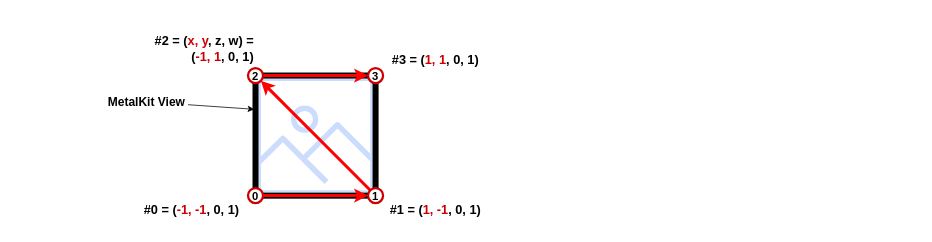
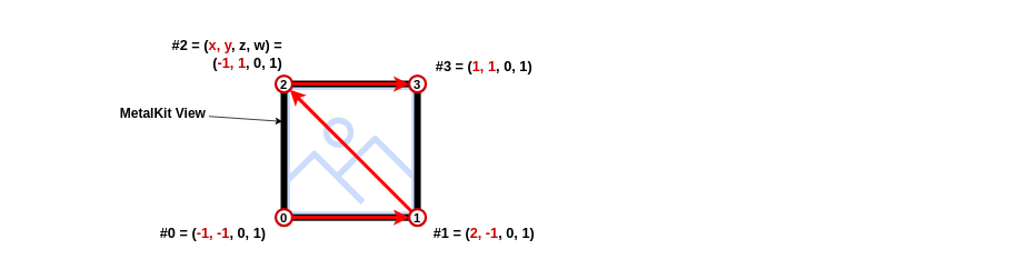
  <mxCell id="0" />
  <mxCell id="1" parent="0" />
  <mxCell id="2" value="" style="sketch=0;outlineConnect=0;fillColor=#0050ef;strokeColor=#001DBC;dashed=0;verticalLabelPosition=bottom;verticalAlign=top;align=center;html=1;fontSize=12;fontStyle=0;aspect=fixed;pointerEvents=1;shape=mxgraph.aws4.container_registry_image;fontColor=#ffffff;opacity=20;" vertex="1" parent="1"><mxGeometry x="340" y="99.91" width="160.09" height="160.09" as="geometry" /></mxCell>
  <mxCell id="3" value="" style="rounded=0;whiteSpace=wrap;html=1;fillColor=none;strokeWidth=8;" vertex="1" parent="1"><mxGeometry x="340" y="99.91" width="160" height="160.09" as="geometry" /></mxCell>
  <mxCell id="4" value="&lt;b&gt;&lt;font style=&quot;font-size: 17px;&quot;&gt;#2 = (&lt;font color=&quot;#cc0000&quot;&gt;x, y&lt;/font&gt;, z, w) = &lt;br&gt;(&lt;font color=&quot;#cc0000&quot;&gt;-1, 1&lt;/font&gt;, 0, 1)&lt;/font&gt;&lt;/b&gt;" style="rounded=0;whiteSpace=wrap;html=1;fillColor=none;strokeColor=none;align=right;" vertex="1" parent="1"><mxGeometry x="180" y="40" width="160" height="49.91" as="geometry" /></mxCell>
  <mxCell id="5" value="" style="rounded=0;whiteSpace=wrap;html=1;strokeColor=none;fillColor=none;" vertex="1" parent="1"><mxGeometry width="40" height="40" as="geometry" x="20" y="20" /></mxCell>
  <mxCell id="6" value="" style="rounded=0;whiteSpace=wrap;html=1;strokeColor=none;fillColor=none;" vertex="1" parent="1"><mxGeometry x="1180" width="40" height="40" as="geometry" y="20" /></mxCell>
- <mxCell id="7" value="&lt;b style=&quot;border-color: var(--border-color); font-size: 17px;&quot;&gt;#1 =&amp;nbsp;&lt;/b&gt;&lt;font size=&quot;1&quot; style=&quot;&quot;&gt;&lt;span style=&quot;font-size: 17px;&quot;&gt;&lt;b style=&quot;&quot;&gt;(&lt;font color=&quot;#cc0000&quot;&gt;1, -1&lt;/font&gt;, 0, 1)&lt;/b&gt;&lt;/span&gt;&lt;/font&gt;" style="rounded=0;whiteSpace=wrap;html=1;fillColor=none;strokeColor=none;" vertex="1" parent="1"><mxGeometry x="500" y="259.91" width="160" height="40" as="geometry" /></mxCell>
+ <mxCell id="7" value="&lt;b style=&quot;border-color: var(--border-color); font-size: 17px;&quot;&gt;#1 =&amp;nbsp;&lt;/b&gt;&lt;font size=&quot;1&quot; style=&quot;&quot;&gt;&lt;span style=&quot;font-size: 17px;&quot;&gt;&lt;b style=&quot;&quot;&gt;(&lt;font color=&quot;#cc0000&quot;&gt;2, -1&lt;/font&gt;, 0, 1)&lt;/b&gt;&lt;/span&gt;&lt;/font&gt;" style="rounded=0;whiteSpace=wrap;html=1;fillColor=none;strokeColor=none;" vertex="1" parent="1"><mxGeometry x="500" y="259.91" width="160" height="40" as="geometry" /></mxCell>
  <mxCell id="8" value="&lt;b style=&quot;border-color: var(--border-color); font-size: 17px;&quot;&gt;#0 =&amp;nbsp;&lt;/b&gt;&lt;b&gt;&lt;font style=&quot;font-size: 17px;&quot;&gt;(&lt;font color=&quot;#cc0000&quot;&gt;-1, -&lt;/font&gt;&lt;/font&gt;&lt;/b&gt;&lt;b style=&quot;border-color: var(--border-color);&quot;&gt;&lt;font style=&quot;border-color: var(--border-color); font-size: 17px;&quot;&gt;&lt;font color=&quot;#cc0000&quot;&gt;1&lt;/font&gt;, 0, 1&lt;/font&gt;&lt;/b&gt;&lt;b&gt;&lt;font style=&quot;font-size: 17px;&quot;&gt;)&lt;/font&gt;&lt;/b&gt;" style="rounded=0;whiteSpace=wrap;html=1;fillColor=none;strokeColor=none;" vertex="1" parent="1"><mxGeometry x="180" y="259.91" width="150" height="40" as="geometry" /></mxCell>
  <mxCell id="9" value="&lt;b&gt;&lt;font style=&quot;font-size: 17px;&quot;&gt;#3 = (&lt;font color=&quot;#cc0000&quot;&gt;1, 1&lt;/font&gt;, 0, 1)&lt;/font&gt;&lt;/b&gt;" style="rounded=0;whiteSpace=wrap;html=1;fillColor=none;strokeColor=none;" vertex="1" parent="1"><mxGeometry x="500" y="59.91" width="160" height="40" as="geometry" /></mxCell>
  <mxCell id="10" style="rounded=0;orthogonalLoop=1;jettySize=auto;html=1;entryX=-0.011;entryY=0.281;entryDx=0;entryDy=0;entryPerimeter=0;" edge="1" parent="1" source="11" target="3"><mxGeometry relative="1" as="geometry"><mxPoint x="432" y="483.828" as="targetPoint" /></mxGeometry></mxCell>
  <mxCell id="11" value="MetalKit View" style="rounded=1;whiteSpace=wrap;html=1;fontStyle=1;fontSize=16;fontColor=#000000;strokeColor=none;fillColor=none;" vertex="1" parent="1"><mxGeometry x="140" y="120" width="110" height="30" as="geometry" /></mxCell>
  <mxCell id="12" style="edgeStyle=none;shape=connector;rounded=0;orthogonalLoop=1;jettySize=auto;html=1;labelBackgroundColor=default;strokeColor=#FF0000;strokeWidth=4;fontFamily=Helvetica;fontSize=11;fontColor=default;endArrow=classic;" edge="1" parent="1" source="13" target="17"><mxGeometry relative="1" as="geometry" /></mxCell>
  <mxCell id="13" value="2" style="ellipse;whiteSpace=wrap;html=1;aspect=fixed;fillColor=default;strokeColor=#CC0000;fontSize=15;strokeWidth=3;fontStyle=1;" vertex="1" parent="1"><mxGeometry x="330" y="89.91" width="20" height="20" as="geometry" /></mxCell>
  <mxCell id="14" value="0" style="ellipse;whiteSpace=wrap;html=1;aspect=fixed;fillColor=default;strokeColor=#CC0000;strokeWidth=3;fontStyle=1;fontSize=15;" vertex="1" parent="1"><mxGeometry x="330" y="249.91" width="20" height="20" as="geometry" /></mxCell>
  <mxCell id="15" style="edgeStyle=none;shape=connector;rounded=0;orthogonalLoop=1;jettySize=auto;html=1;labelBackgroundColor=default;strokeColor=#FF0000;strokeWidth=4;fontFamily=Helvetica;fontSize=11;fontColor=default;endArrow=classic;" edge="1" parent="1" source="16" target="13"><mxGeometry relative="1" as="geometry" /></mxCell>
  <mxCell id="16" value="1" style="ellipse;whiteSpace=wrap;html=1;aspect=fixed;fillColor=default;strokeColor=#CC0000;fontSize=15;strokeWidth=3;fontStyle=1;" vertex="1" parent="1"><mxGeometry x="490" y="249.91" width="20" height="20" as="geometry" /></mxCell>
  <mxCell id="17" value="3" style="ellipse;whiteSpace=wrap;html=1;aspect=fixed;fillColor=default;strokeColor=#CC0000;fontSize=15;strokeWidth=3;fontStyle=1;" vertex="1" parent="1"><mxGeometry x="490" y="89.91" width="20" height="20" as="geometry" /></mxCell>
  <mxCell id="18" value="" style="endArrow=classic;html=1;rounded=0;strokeWidth=4;strokeColor=#FF0000;" edge="1" parent="1" source="14" target="16"><mxGeometry width="50" height="50" relative="1" as="geometry"><mxPoint x="290" y="270" as="sourcePoint" /><mxPoint x="500" y="340" as="targetPoint" /></mxGeometry></mxCell>
